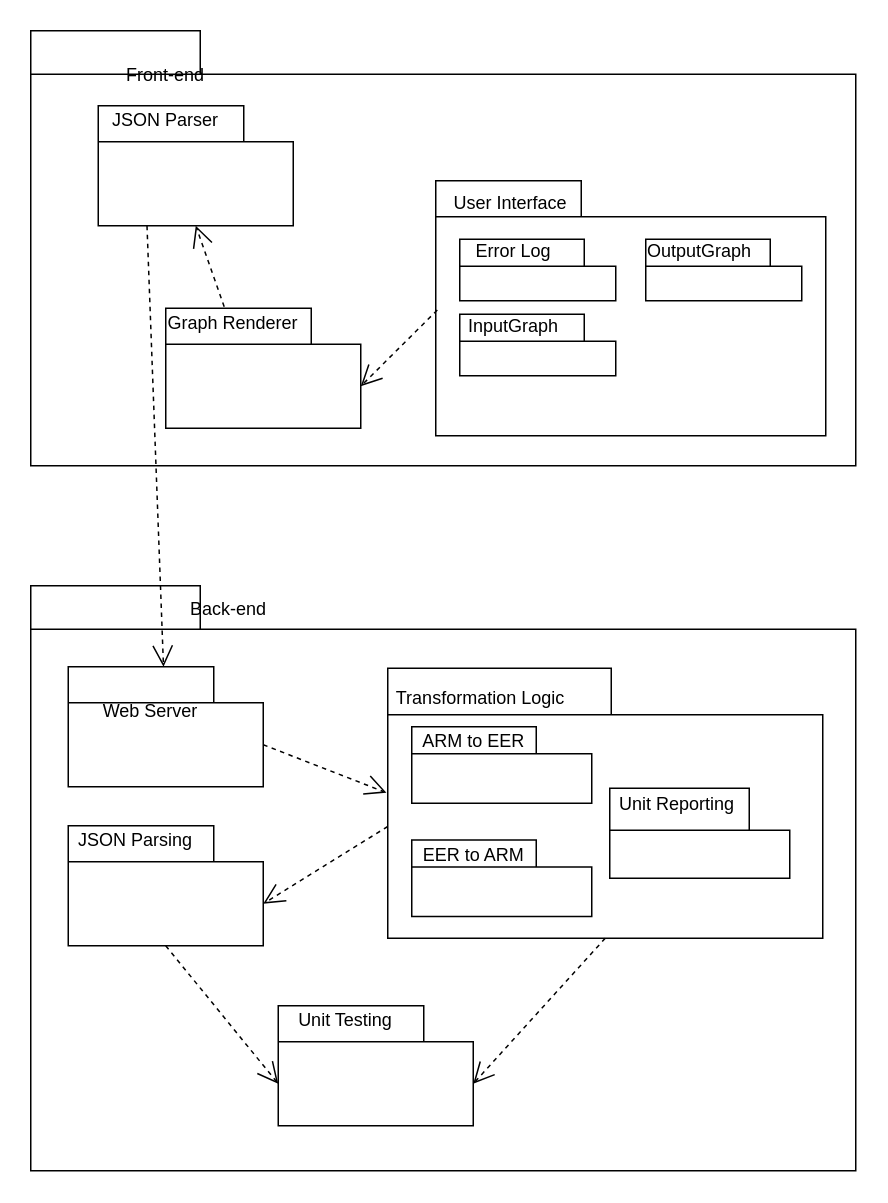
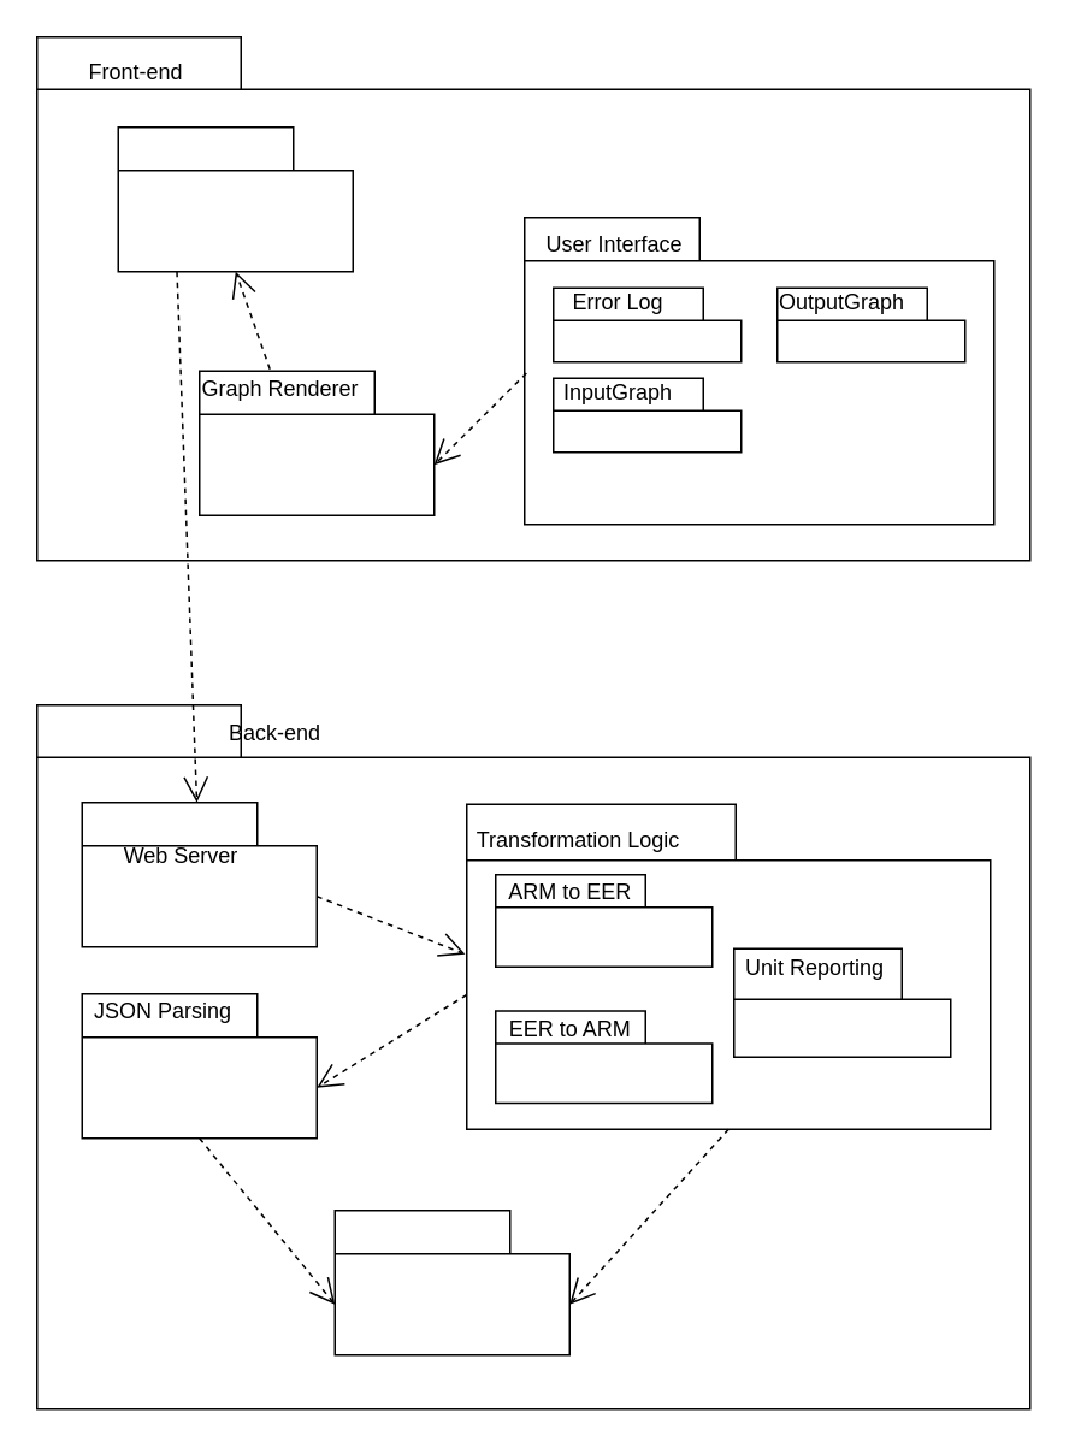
  <mxCell id="0" />
  <mxCell id="1" parent="0" />
  <mxCell id="2" value="" style="shape=folder;fontStyle=1;spacingTop=10;tabWidth=113;tabHeight=29;tabPosition=left;html=1;" vertex="1" parent="1"><mxGeometry x="20" y="20" width="550" height="290" as="geometry" /></mxCell>
- <mxCell id="3" value="Front-end" style="text;html=1;strokeColor=none;fillColor=none;align=center;verticalAlign=middle;whiteSpace=wrap;rounded=0;" vertex="1" parent="1"><mxGeometry x="65" y="40" width="90" height="20" as="geometry" /></mxCell>
+ <mxCell id="3" value="Front-end" style="text;html=1;strokeColor=none;fillColor=none;align=center;verticalAlign=middle;whiteSpace=wrap;rounded=0;" vertex="1" parent="1"><mxGeometry x="30" y="30" width="90" height="20" as="geometry" /></mxCell>
  <mxCell id="4" value="" style="group" vertex="1" connectable="0" parent="1"><mxGeometry x="110" y="205" width="130" height="80" as="geometry" /></mxCell>
  <mxCell id="5" value="" style="shape=folder;fontStyle=1;spacingTop=10;tabWidth=97;tabHeight=24;tabPosition=left;html=1;" vertex="1" parent="4"><mxGeometry width="130" height="80" as="geometry" /></mxCell>
  <mxCell id="6" value="Graph Renderer" style="text;html=1;strokeColor=none;fillColor=none;align=center;verticalAlign=middle;whiteSpace=wrap;rounded=0;" vertex="1" parent="4"><mxGeometry width="90" height="20" as="geometry" /></mxCell>
  <mxCell id="7" value="" style="group" vertex="1" connectable="0" parent="1"><mxGeometry x="65" y="70" width="130" height="80" as="geometry" /></mxCell>
  <mxCell id="8" value="" style="shape=folder;fontStyle=1;spacingTop=10;tabWidth=97;tabHeight=24;tabPosition=left;html=1;" vertex="1" parent="7"><mxGeometry width="130" height="80" as="geometry" /></mxCell>
- <mxCell id="9" value="JSON Parser" style="text;html=1;strokeColor=none;fillColor=none;align=center;verticalAlign=middle;whiteSpace=wrap;rounded=0;" vertex="1" parent="7"><mxGeometry width="90" height="20" as="geometry" /></mxCell>
  <mxCell id="10" value="" style="group" vertex="1" connectable="0" parent="1"><mxGeometry x="290" y="120" width="260" height="170" as="geometry" /></mxCell>
  <mxCell id="11" value="" style="shape=folder;fontStyle=1;spacingTop=10;tabWidth=97;tabHeight=24;tabPosition=left;html=1;" vertex="1" parent="10"><mxGeometry width="260" height="170" as="geometry" /></mxCell>
  <mxCell id="12" value="User Interface" style="text;html=1;strokeColor=none;fillColor=none;align=center;verticalAlign=middle;whiteSpace=wrap;rounded=0;" vertex="1" parent="10"><mxGeometry x="-39.845" y="-6.269" width="180" height="42.5" as="geometry" /></mxCell>
  <mxCell id="13" value="" style="group" vertex="1" connectable="0" parent="10"><mxGeometry x="16" y="39" width="104" height="41" as="geometry" /></mxCell>
  <mxCell id="14" value="" style="shape=folder;fontStyle=1;spacingTop=10;tabWidth=83;tabHeight=18;tabPosition=left;html=1;" vertex="1" parent="13"><mxGeometry width="104" height="41" as="geometry" /></mxCell>
  <mxCell id="15" value="Error Log" style="text;html=1;strokeColor=none;fillColor=none;align=center;verticalAlign=middle;whiteSpace=wrap;rounded=0;" vertex="1" parent="13"><mxGeometry y="3" width="72" height="10.25" as="geometry" /></mxCell>
  <mxCell id="16" value="" style="group" vertex="1" connectable="0" parent="10"><mxGeometry x="16" y="89" width="104" height="41" as="geometry" /></mxCell>
  <mxCell id="17" value="" style="shape=folder;fontStyle=1;spacingTop=10;tabWidth=83;tabHeight=18;tabPosition=left;html=1;" vertex="1" parent="16"><mxGeometry width="104" height="41" as="geometry" /></mxCell>
  <mxCell id="18" value="InputGraph" style="text;html=1;strokeColor=none;fillColor=none;align=center;verticalAlign=middle;whiteSpace=wrap;rounded=0;" vertex="1" parent="16"><mxGeometry y="3" width="72" height="10.25" as="geometry" /></mxCell>
  <mxCell id="19" value="" style="group" vertex="1" connectable="0" parent="10"><mxGeometry x="140" y="39" width="104" height="41" as="geometry" /></mxCell>
  <mxCell id="20" value="" style="shape=folder;fontStyle=1;spacingTop=10;tabWidth=83;tabHeight=18;tabPosition=left;html=1;" vertex="1" parent="19"><mxGeometry width="104" height="41" as="geometry" /></mxCell>
  <mxCell id="21" value="OutputGraph" style="text;html=1;strokeColor=none;fillColor=none;align=center;verticalAlign=middle;whiteSpace=wrap;rounded=0;" vertex="1" parent="19"><mxGeometry y="3" width="72" height="10.25" as="geometry" /></mxCell>
  <mxCell id="22" value="" style="endArrow=open;endSize=12;dashed=1;html=1;exitX=0.433;exitY=-0.05;exitDx=0;exitDy=0;exitPerimeter=0;entryX=0.5;entryY=1;entryDx=0;entryDy=0;entryPerimeter=0;" edge="1" parent="1" source="6" target="8"><mxGeometry width="160" relative="1" as="geometry"><mxPoint x="100" y="179" as="sourcePoint" /><mxPoint x="260" y="179" as="targetPoint" /></mxGeometry></mxCell>
  <mxCell id="23" value="" style="shape=folder;fontStyle=1;spacingTop=10;tabWidth=113;tabHeight=29;tabPosition=left;html=1;" vertex="1" parent="1"><mxGeometry x="20" y="390" width="550" height="390" as="geometry" /></mxCell>
  <mxCell id="24" value="Back-end" style="text;html=1;strokeColor=none;fillColor=none;align=center;verticalAlign=middle;whiteSpace=wrap;rounded=0;" vertex="1" parent="1"><mxGeometry x="107" y="396" width="90" height="20" as="geometry" /></mxCell>
  <mxCell id="25" value="" style="endArrow=open;endSize=12;dashed=1;html=1;exitX=0.25;exitY=1;exitDx=0;exitDy=0;exitPerimeter=0;" edge="1" parent="1" source="8" target="28"><mxGeometry width="160" relative="1" as="geometry"><mxPoint x="170" y="360" as="sourcePoint" /><mxPoint x="330" y="360" as="targetPoint" /></mxGeometry></mxCell>
  <mxCell id="26" value="" style="endArrow=open;endSize=12;dashed=1;html=1;exitX=0.004;exitY=0.507;exitDx=0;exitDy=0;exitPerimeter=0;entryX=0;entryY=0;entryDx=130;entryDy=52;entryPerimeter=0;" edge="1" parent="1" source="11" target="5"><mxGeometry width="160" relative="1" as="geometry"><mxPoint x="249.85" y="166.4" as="sourcePoint" /><mxPoint x="253.15" y="273.37" as="targetPoint" /></mxGeometry></mxCell>
  <mxCell id="27" value="" style="group" vertex="1" connectable="0" parent="1"><mxGeometry x="45" y="444" width="130" height="80" as="geometry" /></mxCell>
  <mxCell id="28" value="" style="shape=folder;fontStyle=1;spacingTop=10;tabWidth=97;tabHeight=24;tabPosition=left;html=1;" vertex="1" parent="27"><mxGeometry width="130" height="80" as="geometry" /></mxCell>
  <mxCell id="29" value="Web Server" style="text;html=1;strokeColor=none;fillColor=none;align=center;verticalAlign=middle;whiteSpace=wrap;rounded=0;" vertex="1" parent="27"><mxGeometry x="10" y="20" width="90" height="20" as="geometry" /></mxCell>
  <mxCell id="30" value="" style="group" vertex="1" connectable="0" parent="1"><mxGeometry x="244" y="445" width="290" height="180" as="geometry" /></mxCell>
  <mxCell id="31" value="" style="shape=folder;fontStyle=1;spacingTop=10;tabWidth=149;tabHeight=31;tabPosition=left;html=1;" vertex="1" parent="30"><mxGeometry x="14" width="290" height="180" as="geometry" /></mxCell>
  <mxCell id="32" value="Transformation Logic" style="text;html=1;strokeColor=none;fillColor=none;align=center;verticalAlign=middle;whiteSpace=wrap;rounded=0;" vertex="1" parent="30"><mxGeometry x="16" y="10" width="120" height="20" as="geometry" /></mxCell>
  <mxCell id="33" value="" style="group" vertex="1" connectable="0" parent="30"><mxGeometry x="30" y="39" width="120" height="51" as="geometry" /></mxCell>
  <mxCell id="34" value="" style="shape=folder;fontStyle=1;spacingTop=10;tabWidth=83;tabHeight=18;tabPosition=left;html=1;" vertex="1" parent="33"><mxGeometry width="120.0" height="51" as="geometry" /></mxCell>
  <mxCell id="35" value="ARM to EER" style="text;html=1;strokeColor=none;fillColor=none;align=center;verticalAlign=middle;whiteSpace=wrap;rounded=0;" vertex="1" parent="33"><mxGeometry y="3.732" width="83.077" height="12.75" as="geometry" /></mxCell>
  <mxCell id="36" value="" style="group" vertex="1" connectable="0" parent="30"><mxGeometry x="30" y="114.5" width="120" height="51" as="geometry" /></mxCell>
  <mxCell id="37" value="" style="shape=folder;fontStyle=1;spacingTop=10;tabWidth=83;tabHeight=18;tabPosition=left;html=1;" vertex="1" parent="36"><mxGeometry width="120.0" height="51" as="geometry" /></mxCell>
  <mxCell id="38" value="EER to ARM" style="text;html=1;strokeColor=none;fillColor=none;align=center;verticalAlign=middle;whiteSpace=wrap;rounded=0;" vertex="1" parent="36"><mxGeometry y="3.732" width="83.077" height="12.75" as="geometry" /></mxCell>
  <mxCell id="39" value="" style="group" vertex="1" connectable="0" parent="30"><mxGeometry x="162" y="80" width="120" height="60" as="geometry" /></mxCell>
  <mxCell id="40" value="" style="shape=folder;fontStyle=1;spacingTop=10;tabWidth=93;tabHeight=28;tabPosition=left;html=1;" vertex="1" parent="39"><mxGeometry width="120" height="60" as="geometry" /></mxCell>
  <mxCell id="41" value="Unit Reporting" style="text;html=1;strokeColor=none;fillColor=none;align=center;verticalAlign=middle;whiteSpace=wrap;rounded=0;" vertex="1" parent="39"><mxGeometry y="4" width="90" height="13" as="geometry" /></mxCell>
  <mxCell id="42" value="" style="group" vertex="1" connectable="0" parent="1"><mxGeometry x="45" y="550" width="130" height="80" as="geometry" /></mxCell>
  <mxCell id="43" value="" style="shape=folder;fontStyle=1;spacingTop=10;tabWidth=97;tabHeight=24;tabPosition=left;html=1;" vertex="1" parent="42"><mxGeometry width="130" height="80" as="geometry" /></mxCell>
  <mxCell id="44" value="JSON Parsing" style="text;html=1;strokeColor=none;fillColor=none;align=center;verticalAlign=middle;whiteSpace=wrap;rounded=0;" vertex="1" parent="42"><mxGeometry width="90" height="20" as="geometry" /></mxCell>
  <mxCell id="45" value="" style="group" vertex="1" connectable="0" parent="1"><mxGeometry x="185" y="670" width="130" height="80" as="geometry" /></mxCell>
  <mxCell id="46" value="" style="shape=folder;fontStyle=1;spacingTop=10;tabWidth=97;tabHeight=24;tabPosition=left;html=1;" vertex="1" parent="45"><mxGeometry width="130" height="80" as="geometry" /></mxCell>
- <mxCell id="47" value="Unit Testing" style="text;html=1;strokeColor=none;fillColor=none;align=center;verticalAlign=middle;whiteSpace=wrap;rounded=0;" vertex="1" parent="45"><mxGeometry width="90" height="20" as="geometry" /></mxCell>
  <mxCell id="48" value="" style="endArrow=open;endSize=12;dashed=1;html=1;exitX=0;exitY=0;exitDx=130;exitDy=52;exitPerimeter=0;entryX=-0.003;entryY=0.461;entryDx=0;entryDy=0;entryPerimeter=0;" edge="1" parent="1" source="28" target="31"><mxGeometry width="160" relative="1" as="geometry"><mxPoint x="180" y="493.5" as="sourcePoint" /><mxPoint x="340" y="493.5" as="targetPoint" /></mxGeometry></mxCell>
  <mxCell id="49" value="" style="endArrow=open;endSize=12;dashed=1;html=1;exitX=0;exitY=0;exitDx=0;exitDy=105.5;exitPerimeter=0;entryX=0;entryY=0;entryDx=130;entryDy=52;entryPerimeter=0;" edge="1" parent="1" source="31" target="43"><mxGeometry width="160" relative="1" as="geometry"><mxPoint x="240.04" y="550.69" as="sourcePoint" /><mxPoint x="189" y="601.5" as="targetPoint" /></mxGeometry></mxCell>
  <mxCell id="50" value="" style="endArrow=open;endSize=12;dashed=1;html=1;exitX=0.5;exitY=1;exitDx=0;exitDy=0;exitPerimeter=0;entryX=0;entryY=0;entryDx=130;entryDy=52;entryPerimeter=0;" edge="1" parent="1" source="31" target="46"><mxGeometry width="160" relative="1" as="geometry"><mxPoint x="435.5" y="638.5" as="sourcePoint" /><mxPoint x="352.5" y="690" as="targetPoint" /></mxGeometry></mxCell>
  <mxCell id="51" value="" style="endArrow=open;endSize=12;dashed=1;html=1;exitX=0.5;exitY=1;exitDx=0;exitDy=0;exitPerimeter=0;entryX=0;entryY=0;entryDx=0;entryDy=52;entryPerimeter=0;" edge="1" parent="1" source="43" target="46"><mxGeometry width="160" relative="1" as="geometry"><mxPoint x="69" y="664" as="sourcePoint" /><mxPoint x="151.13" y="695.98" as="targetPoint" /></mxGeometry></mxCell>
